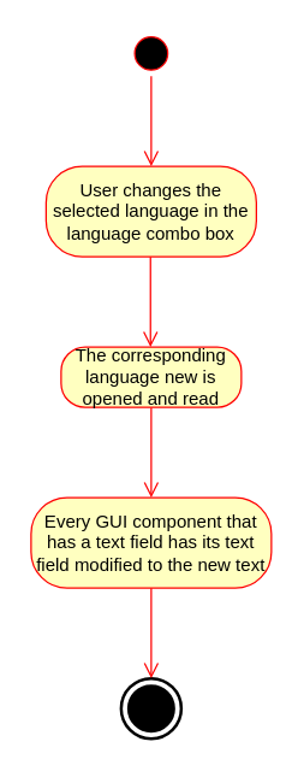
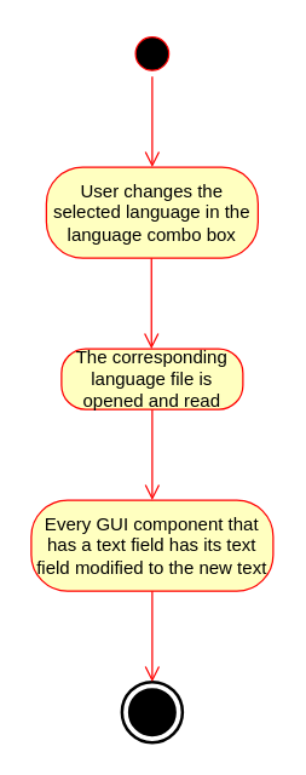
  <mxCell id="0" />
  <mxCell id="1" parent="0" />
  <mxCell id="2" value="" style="ellipse;html=1;shape=startState;fillColor=#000000;strokeColor=#ff0000;" vertex="1" parent="1"><mxGeometry x="85" y="20" width="30" height="30" as="geometry" /></mxCell>
  <mxCell id="3" value="" style="edgeStyle=orthogonalEdgeStyle;html=1;verticalAlign=bottom;endArrow=open;endSize=8;strokeColor=#ff0000;" edge="1" source="2" parent="1"><mxGeometry relative="1" as="geometry"><mxPoint x="100" y="110" as="targetPoint" /><Array as="points" /></mxGeometry></mxCell>
  <mxCell id="4" value="User changes the selected language in the language combo box" style="rounded=1;whiteSpace=wrap;html=1;arcSize=40;fontColor=#000000;fillColor=#ffffc0;strokeColor=#ff0000;" vertex="1" parent="1"><mxGeometry x="30" y="110" width="140" height="60" as="geometry" /></mxCell>
- <mxCell id="5" value="The&amp;nbsp;corresponding language new is opened and read" style="rounded=1;whiteSpace=wrap;html=1;arcSize=40;fontColor=#000000;fillColor=#ffffc0;strokeColor=#ff0000;" vertex="1" parent="1"><mxGeometry x="40" y="230" width="120" height="40" as="geometry" /></mxCell>
+ <mxCell id="5" value="The&amp;nbsp;corresponding language file is opened and read" style="rounded=1;whiteSpace=wrap;html=1;arcSize=40;fontColor=#000000;fillColor=#ffffc0;strokeColor=#ff0000;" vertex="1" parent="1"><mxGeometry x="40" y="230" width="120" height="40" as="geometry" /></mxCell>
  <mxCell id="6" value="" style="edgeStyle=orthogonalEdgeStyle;html=1;verticalAlign=bottom;endArrow=open;endSize=8;strokeColor=#ff0000;" edge="1" source="5" parent="1"><mxGeometry relative="1" as="geometry"><mxPoint x="100" y="330" as="targetPoint" /></mxGeometry></mxCell>
  <mxCell id="7" value="" style="edgeStyle=orthogonalEdgeStyle;html=1;verticalAlign=bottom;endArrow=open;endSize=8;strokeColor=#ff0000;" edge="1" parent="1"><mxGeometry relative="1" as="geometry"><mxPoint x="99.5" y="230" as="targetPoint" /><mxPoint x="99.5" y="170" as="sourcePoint" /></mxGeometry></mxCell>
  <mxCell id="8" value="Every GUI component that has a text field has its text field modified to the new text" style="rounded=1;whiteSpace=wrap;html=1;arcSize=40;fontColor=#000000;fillColor=#ffffc0;strokeColor=#ff0000;" vertex="1" parent="1"><mxGeometry x="20" y="330" width="160" height="60" as="geometry" /></mxCell>
  <mxCell id="9" value="" style="html=1;shape=mxgraph.sysml.actFinal;strokeWidth=2;verticalLabelPosition=bottom;verticalAlignment=top;" vertex="1" parent="1"><mxGeometry x="80" y="450" width="40" height="40" as="geometry" /></mxCell>
  <mxCell id="10" value="" style="edgeStyle=orthogonalEdgeStyle;html=1;verticalAlign=bottom;endArrow=open;endSize=8;strokeColor=#ff0000;" edge="1" parent="1"><mxGeometry relative="1" as="geometry"><mxPoint x="100" y="450" as="targetPoint" /><mxPoint x="100" y="390" as="sourcePoint" /></mxGeometry></mxCell>
